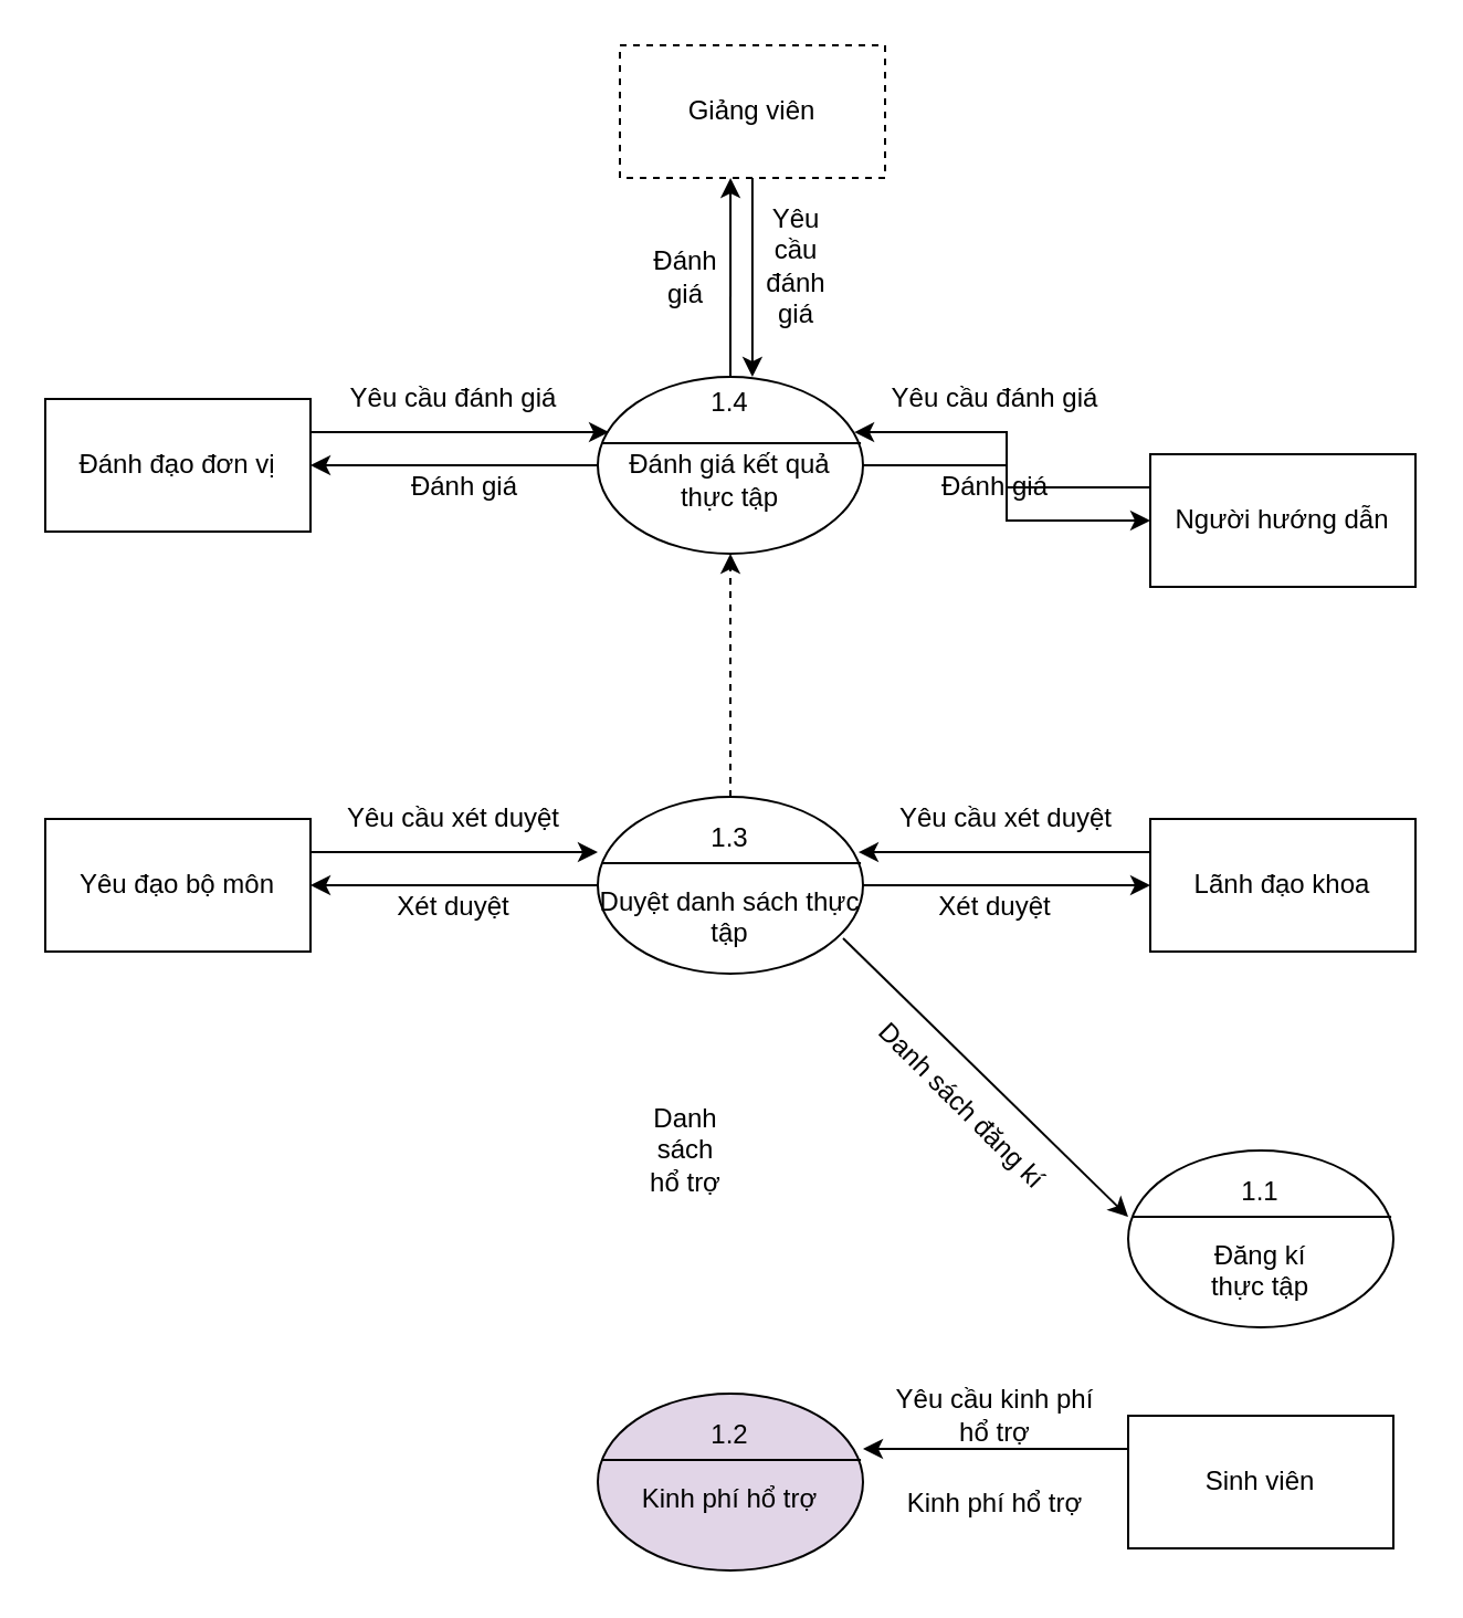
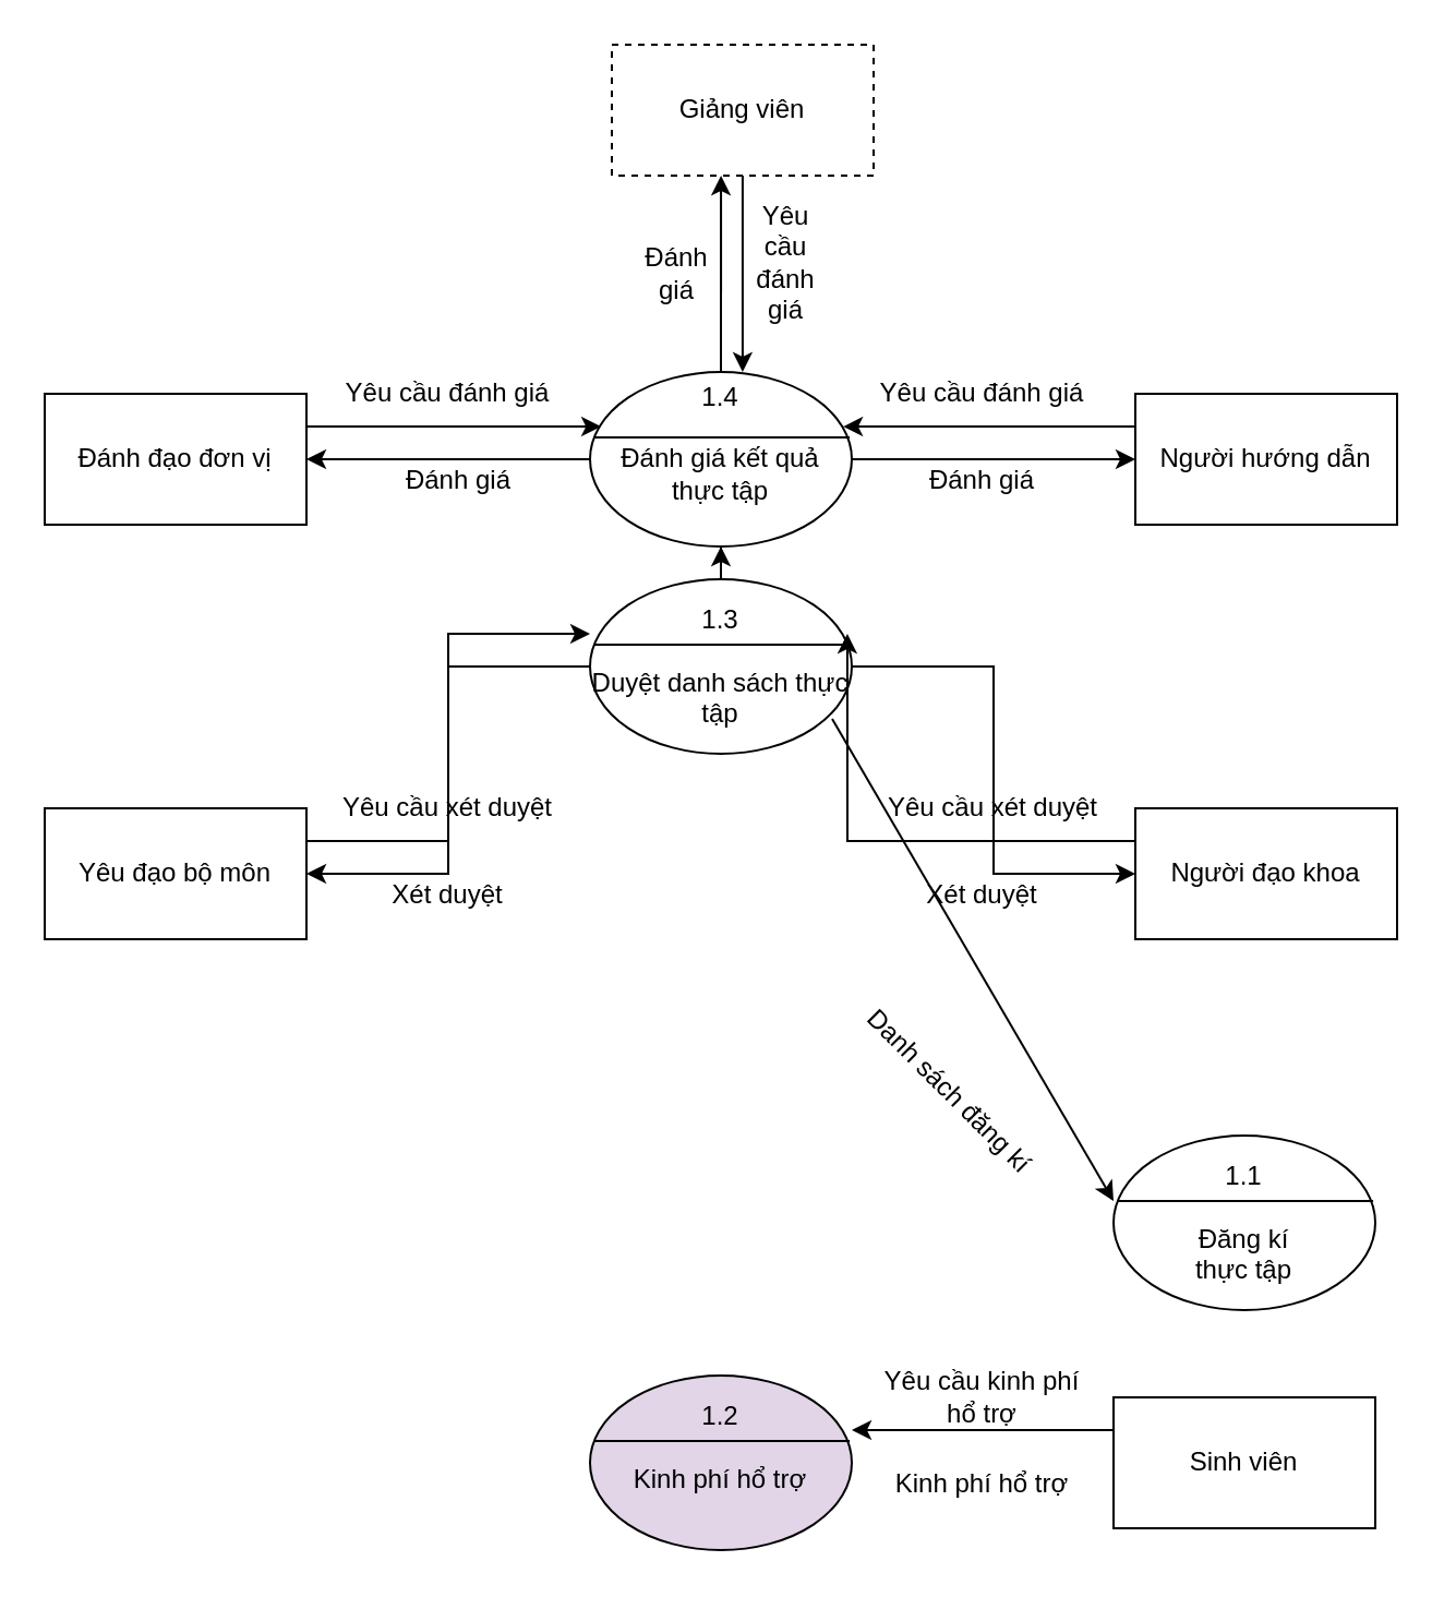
  <mxCell id="0" />
  <mxCell id="1" parent="0" />
  <mxCell id="2" style="edgeStyle=orthogonalEdgeStyle;rounded=0;orthogonalLoop=1;jettySize=auto;html=1;exitX=1;exitY=0.25;exitDx=0;exitDy=0;entryX=0;entryY=0.313;entryDx=0;entryDy=0;entryPerimeter=0;" edge="1" parent="1" source="3" target="7"><mxGeometry relative="1" as="geometry" /></mxCell>
  <mxCell id="3" value="Yêu đạo bộ môn" style="rounded=0;whiteSpace=wrap;html=1;" vertex="1" parent="1"><mxGeometry x="20" y="370" width="120" height="60" as="geometry" /></mxCell>
  <mxCell id="4" style="edgeStyle=orthogonalEdgeStyle;rounded=0;orthogonalLoop=1;jettySize=auto;html=1;entryX=1;entryY=0.5;entryDx=0;entryDy=0;" edge="1" parent="1" source="7" target="3"><mxGeometry relative="1" as="geometry" /></mxCell>
  <mxCell id="5" style="edgeStyle=orthogonalEdgeStyle;rounded=0;orthogonalLoop=1;jettySize=auto;html=1;entryX=0;entryY=0.5;entryDx=0;entryDy=0;" edge="1" parent="1" source="7" target="19"><mxGeometry relative="1" as="geometry" /></mxCell>
  <mxCell id="6" style="edgeStyle=orthogonalEdgeStyle;rounded=0;orthogonalLoop=1;jettySize=auto;html=1;entryX=0.5;entryY=1;entryDx=0;entryDy=0;dashed=1;" edge="1" parent="1" source="7" target="16"><mxGeometry relative="1" as="geometry" /></mxCell>
- <mxCell id="7" value="&lt;br&gt;1.3&lt;br&gt;&lt;br&gt;Duyệt danh sách thực tập&lt;br&gt;&lt;br&gt;" style="ellipse;whiteSpace=wrap;html=1;" vertex="1" parent="1"><mxGeometry x="270" y="360" width="120" height="80" as="geometry" /></mxCell>
+ <mxCell id="7" value="&lt;br&gt;1.3&lt;br&gt;&lt;br&gt;Duyệt danh sách thực tập&lt;br&gt;&lt;br&gt;" style="ellipse;whiteSpace=wrap;html=1;" vertex="1" parent="1"><mxGeometry x="270" y="265" width="120" height="80" as="geometry" /></mxCell>
  <mxCell id="8" value="" style="endArrow=none;html=1;entryX=0.017;entryY=0.375;entryDx=0;entryDy=0;entryPerimeter=0;exitX=0.992;exitY=0.375;exitDx=0;exitDy=0;exitPerimeter=0;" edge="1" parent="1" source="7" target="7"><mxGeometry width="50" height="50" relative="1" as="geometry"><mxPoint x="380" y="390" as="sourcePoint" /><mxPoint x="280" y="389" as="targetPoint" /></mxGeometry></mxCell>
  <mxCell id="9" value="&lt;br&gt;1.1&lt;br&gt;&lt;br&gt;Đăng kí&lt;br&gt;thực tập&lt;br&gt;&lt;br&gt;" style="ellipse;whiteSpace=wrap;html=1;" vertex="1" parent="1"><mxGeometry x="510" y="520" width="120" height="80" as="geometry" /></mxCell>
  <mxCell id="10" value="" style="endArrow=none;html=1;entryX=0.017;entryY=0.375;entryDx=0;entryDy=0;entryPerimeter=0;exitX=0.992;exitY=0.375;exitDx=0;exitDy=0;exitPerimeter=0;" edge="1" parent="1" source="9" target="9"><mxGeometry width="50" height="50" relative="1" as="geometry"><mxPoint x="620" y="550" as="sourcePoint" /><mxPoint x="520" y="549" as="targetPoint" /></mxGeometry></mxCell>
  <mxCell id="11" value="1.2&lt;br&gt;&lt;br&gt;Kinh phí hổ trợ&lt;br&gt;&lt;br&gt;" style="ellipse;whiteSpace=wrap;html=1;fillColor=#e1d5e7;" vertex="1" parent="1"><mxGeometry x="270" y="630" width="120" height="80" as="geometry" /></mxCell>
  <mxCell id="12" value="" style="endArrow=none;html=1;entryX=0.017;entryY=0.375;entryDx=0;entryDy=0;entryPerimeter=0;exitX=0.992;exitY=0.375;exitDx=0;exitDy=0;exitPerimeter=0;" edge="1" parent="1" source="11" target="11"><mxGeometry width="50" height="50" relative="1" as="geometry"><mxPoint x="380" y="660" as="sourcePoint" /><mxPoint x="280" y="659" as="targetPoint" /></mxGeometry></mxCell>
  <mxCell id="13" style="edgeStyle=orthogonalEdgeStyle;rounded=0;orthogonalLoop=1;jettySize=auto;html=1;entryX=1;entryY=0.5;entryDx=0;entryDy=0;" edge="1" parent="1" source="16" target="23"><mxGeometry relative="1" as="geometry" /></mxCell>
  <mxCell id="14" style="edgeStyle=orthogonalEdgeStyle;rounded=0;orthogonalLoop=1;jettySize=auto;html=1;" edge="1" parent="1" source="16" target="25"><mxGeometry relative="1" as="geometry" /></mxCell>
  <mxCell id="15" style="edgeStyle=orthogonalEdgeStyle;rounded=0;orthogonalLoop=1;jettySize=auto;html=1;entryX=0.417;entryY=1;entryDx=0;entryDy=0;entryPerimeter=0;" edge="1" parent="1" source="16" target="27"><mxGeometry relative="1" as="geometry" /></mxCell>
  <mxCell id="16" value="1.4&lt;br&gt;&lt;br&gt;Đánh giá kết quả thực tập&lt;br&gt;&lt;br&gt;" style="ellipse;whiteSpace=wrap;html=1;" vertex="1" parent="1"><mxGeometry x="270" y="170" width="120" height="80" as="geometry" /></mxCell>
  <mxCell id="17" value="" style="endArrow=none;html=1;entryX=0.017;entryY=0.375;entryDx=0;entryDy=0;entryPerimeter=0;exitX=0.992;exitY=0.375;exitDx=0;exitDy=0;exitPerimeter=0;" edge="1" parent="1" source="16" target="16"><mxGeometry width="50" height="50" relative="1" as="geometry"><mxPoint x="380" as="sourcePoint" y="200" /><mxPoint x="280" y="199" as="targetPoint" /></mxGeometry></mxCell>
  <mxCell id="18" style="edgeStyle=orthogonalEdgeStyle;rounded=0;orthogonalLoop=1;jettySize=auto;html=1;exitX=0;exitY=0.25;exitDx=0;exitDy=0;entryX=0.983;entryY=0.313;entryDx=0;entryDy=0;entryPerimeter=0;" edge="1" parent="1" source="19" target="7"><mxGeometry relative="1" as="geometry" /></mxCell>
- <mxCell id="19" value="Lãnh đạo khoa" style="rounded=0;whiteSpace=wrap;html=1;" vertex="1" parent="1"><mxGeometry x="520" y="370" width="120" height="60" as="geometry" /></mxCell>
+ <mxCell id="19" value="Người đạo khoa" style="rounded=0;whiteSpace=wrap;html=1;" vertex="1" parent="1"><mxGeometry x="520" y="370" width="120" height="60" as="geometry" /></mxCell>
  <mxCell id="20" style="edgeStyle=orthogonalEdgeStyle;rounded=0;orthogonalLoop=1;jettySize=auto;html=1;exitX=0;exitY=0.25;exitDx=0;exitDy=0;" edge="1" parent="1" source="21"><mxGeometry relative="1" as="geometry"><mxPoint x="390" y="655" as="targetPoint" /></mxGeometry></mxCell>
  <mxCell id="21" value="Sinh viên" style="rounded=0;whiteSpace=wrap;html=1;" vertex="1" parent="1"><mxGeometry x="510" y="640" width="120" height="60" as="geometry" /></mxCell>
  <mxCell id="22" style="edgeStyle=orthogonalEdgeStyle;rounded=0;orthogonalLoop=1;jettySize=auto;html=1;exitX=1;exitY=0.25;exitDx=0;exitDy=0;entryX=0.042;entryY=0.313;entryDx=0;entryDy=0;entryPerimeter=0;" edge="1" parent="1" source="23" target="16"><mxGeometry relative="1" as="geometry" /></mxCell>
  <mxCell id="23" value="Đánh đạo đơn vị" style="rounded=0;whiteSpace=wrap;html=1;" vertex="1" parent="1"><mxGeometry x="20" y="180" width="120" height="60" as="geometry" /></mxCell>
  <mxCell id="24" style="edgeStyle=orthogonalEdgeStyle;rounded=0;orthogonalLoop=1;jettySize=auto;html=1;exitX=0;exitY=0.25;exitDx=0;exitDy=0;entryX=0.967;entryY=0.313;entryDx=0;entryDy=0;entryPerimeter=0;" edge="1" parent="1" source="25" target="16"><mxGeometry relative="1" as="geometry" /></mxCell>
- <mxCell id="25" value="Người hướng dẫn" style="rounded=0;whiteSpace=wrap;html=1;" vertex="1" parent="1"><mxGeometry x="520" y="205" width="120" height="60" as="geometry" /></mxCell>
+ <mxCell id="25" value="Người hướng dẫn" style="rounded=0;whiteSpace=wrap;html=1;" vertex="1" parent="1"><mxGeometry x="520" y="180" width="120" height="60" as="geometry" /></mxCell>
  <mxCell id="26" style="edgeStyle=orthogonalEdgeStyle;rounded=0;orthogonalLoop=1;jettySize=auto;html=1;entryX=0.583;entryY=0;entryDx=0;entryDy=0;entryPerimeter=0;" edge="1" parent="1" source="27" target="16"><mxGeometry relative="1" as="geometry" /></mxCell>
  <mxCell id="27" value="Giảng viên" style="rounded=0;whiteSpace=wrap;html=1;dashed=1;" vertex="1" parent="1"><mxGeometry x="280" y="20" width="120" height="60" as="geometry" /></mxCell>
  <mxCell id="28" value="Yêu cầu xét duyệt" style="text;html=1;strokeColor=none;fillColor=none;align=center;verticalAlign=middle;whiteSpace=wrap;rounded=0;" vertex="1" parent="1"><mxGeometry x="155" y="360" width="100" height="20" as="geometry" /></mxCell>
  <mxCell id="29" value="Xét duyệt" style="text;html=1;strokeColor=none;fillColor=none;align=center;verticalAlign=middle;whiteSpace=wrap;rounded=0;" vertex="1" parent="1"><mxGeometry x="155" y="400" width="100" height="20" as="geometry" /></mxCell>
  <mxCell id="30" value="Yêu cầu xét duyệt" style="text;html=1;strokeColor=none;fillColor=none;align=center;verticalAlign=middle;whiteSpace=wrap;rounded=0;" vertex="1" parent="1"><mxGeometry x="405" y="360" width="100" height="20" as="geometry" /></mxCell>
  <mxCell id="31" value="Xét duyệt" style="text;html=1;strokeColor=none;fillColor=none;align=center;verticalAlign=middle;whiteSpace=wrap;rounded=0;" vertex="1" parent="1"><mxGeometry x="400" y="400" width="100" height="20" as="geometry" /></mxCell>
  <mxCell id="32" value="Đánh giá" style="text;html=1;strokeColor=none;fillColor=none;align=center;verticalAlign=middle;whiteSpace=wrap;rounded=0;" vertex="1" parent="1"><mxGeometry x="160" y="210" width="100" height="20" as="geometry" /></mxCell>
  <mxCell id="33" value="Yêu cầu đánh giá" style="text;html=1;strokeColor=none;fillColor=none;align=center;verticalAlign=middle;whiteSpace=wrap;rounded=0;" vertex="1" parent="1"><mxGeometry x="155" y="170" width="100" height="20" as="geometry" /></mxCell>
  <mxCell id="34" value="Đánh giá" style="text;html=1;strokeColor=none;fillColor=none;align=center;verticalAlign=middle;whiteSpace=wrap;rounded=0;" vertex="1" parent="1"><mxGeometry x="400" y="210" width="100" height="20" as="geometry" /></mxCell>
  <mxCell id="35" value="Yêu cầu đánh giá" style="text;html=1;strokeColor=none;fillColor=none;align=center;verticalAlign=middle;whiteSpace=wrap;rounded=0;" vertex="1" parent="1"><mxGeometry x="400" y="170" width="100" height="20" as="geometry" /></mxCell>
  <mxCell id="36" value="Yêu cầu kinh phí hổ trợ" style="text;html=1;strokeColor=none;fillColor=none;align=center;verticalAlign=middle;whiteSpace=wrap;rounded=0;" vertex="1" parent="1"><mxGeometry x="400" y="630" width="100" height="20" as="geometry" /></mxCell>
  <mxCell id="37" value="Kinh phí hổ trợ" style="text;html=1;strokeColor=none;fillColor=none;align=center;verticalAlign=middle;whiteSpace=wrap;rounded=0;" vertex="1" parent="1"><mxGeometry x="400" y="670" width="100" height="20" as="geometry" /></mxCell>
  <mxCell id="38" value="Yêu cầu đánh giá" style="text;html=1;strokeColor=none;fillColor=none;align=center;verticalAlign=middle;whiteSpace=wrap;rounded=0;" vertex="1" parent="1"><mxGeometry x="340" y="110" width="40" height="20" as="geometry" /></mxCell>
  <mxCell id="39" value="Đánh&lt;br&gt;giá" style="text;html=1;strokeColor=none;fillColor=none;align=center;verticalAlign=middle;whiteSpace=wrap;rounded=0;" vertex="1" parent="1"><mxGeometry x="290" y="115" width="40" height="20" as="geometry" /></mxCell>
- <mxCell id="40" value="Danh sách hổ trợ" style="text;html=1;strokeColor=none;fillColor=none;align=center;verticalAlign=middle;whiteSpace=wrap;rounded=0;" vertex="1" parent="1"><mxGeometry x="290" y="500" width="40" height="40" as="geometry" /></mxCell>
  <mxCell id="41" value="" style="endArrow=classic;html=1;exitX=0.925;exitY=0.8;exitDx=0;exitDy=0;exitPerimeter=0;" edge="1" parent="1" source="7"><mxGeometry width="50" height="50" relative="1" as="geometry"><mxPoint x="410" y="500" as="sourcePoint" /><mxPoint x="510" y="550" as="targetPoint" /></mxGeometry></mxCell>
  <mxCell id="42" value="Danh sách đăng kí" style="text;html=1;strokeColor=none;fillColor=none;align=center;verticalAlign=middle;whiteSpace=wrap;rounded=0;rotation=45;" vertex="1" parent="1"><mxGeometry x="370" y="490" width="130" height="20" as="geometry" /></mxCell>
